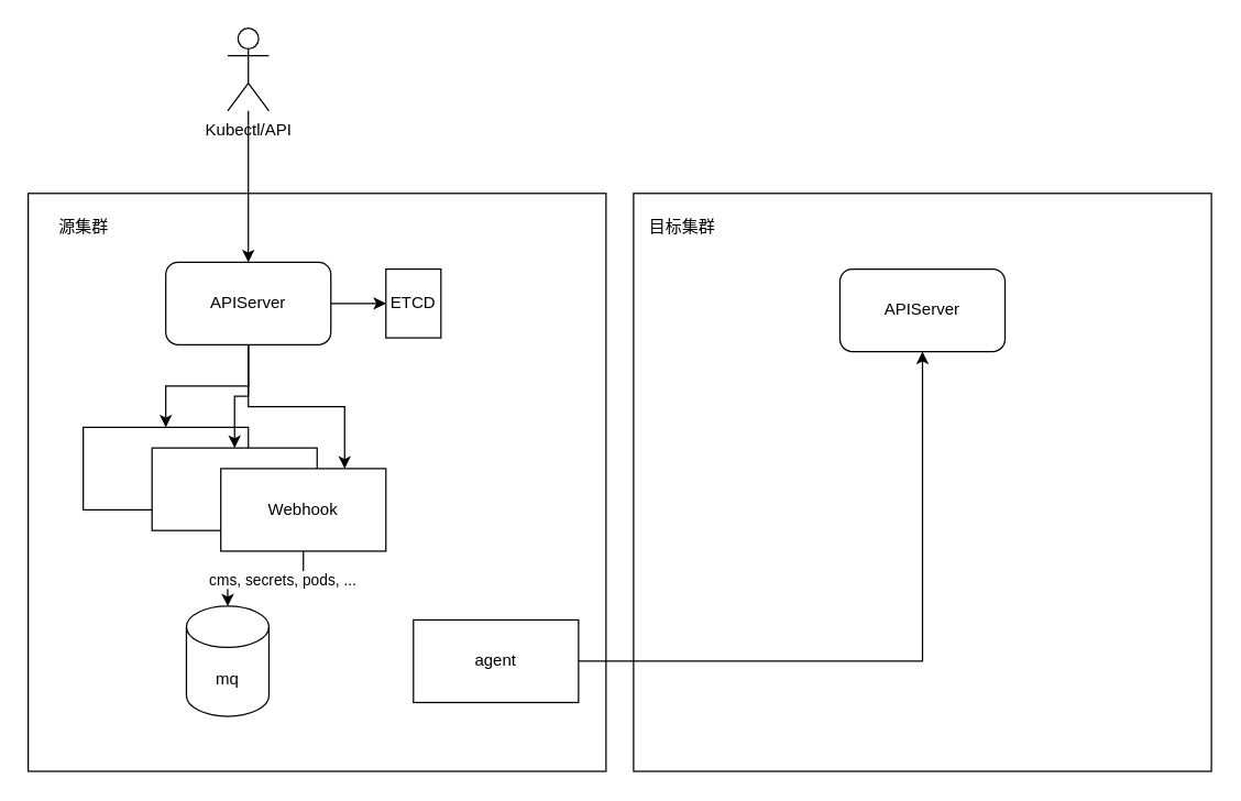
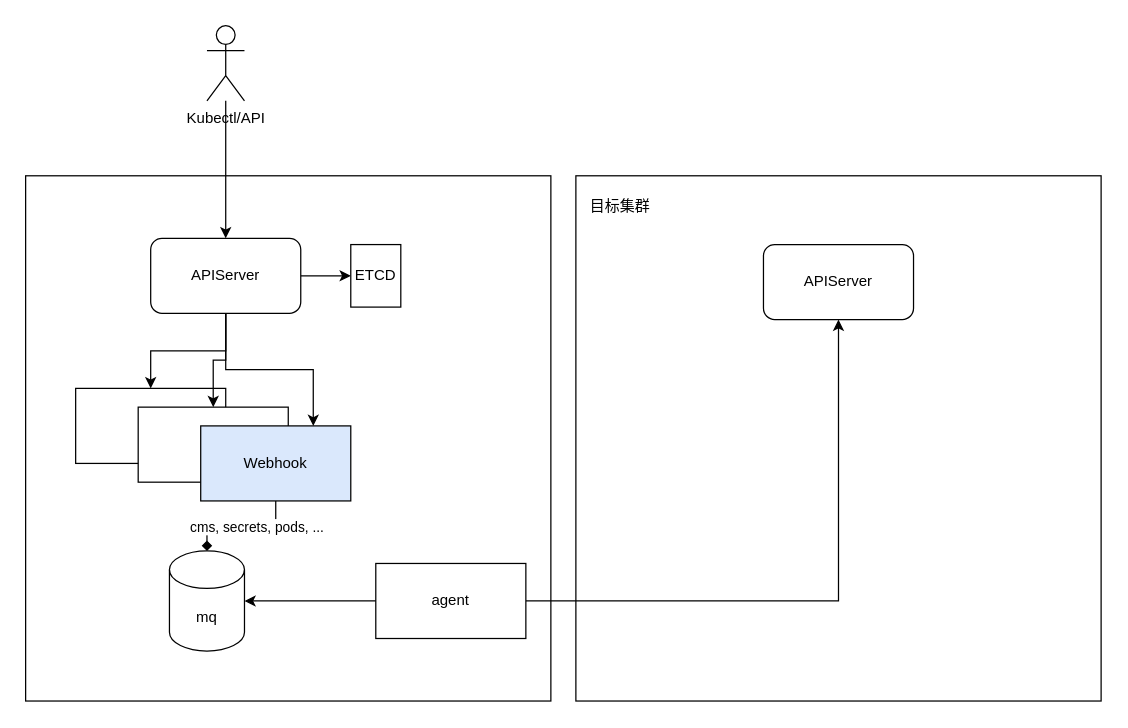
  <mxCell id="0" />
  <mxCell id="1" parent="0" />
  <mxCell id="2" value="" style="whiteSpace=wrap;html=1;aspect=fixed;" parent="1" vertex="1"><mxGeometry x="20" y="140" width="420" height="420" as="geometry" /></mxCell>
- <mxCell id="3" value="源集群" style="text;html=1;align=center;verticalAlign=middle;resizable=0;points=[];autosize=1;strokeColor=none;fillColor=none;" parent="1" vertex="1"><mxGeometry x="30" y="150" width="60" height="30" as="geometry" /></mxCell>
  <mxCell id="4" style="edgeStyle=orthogonalEdgeStyle;rounded=0;orthogonalLoop=1;jettySize=auto;html=1;exitX=0.5;exitY=1;exitDx=0;exitDy=0;entryX=0.75;entryY=0;entryDx=0;entryDy=0;" parent="1" source="6" target="17" edge="1"><mxGeometry relative="1" as="geometry" /></mxCell>
  <mxCell id="5" value="" style="edgeStyle=orthogonalEdgeStyle;rounded=0;orthogonalLoop=1;jettySize=auto;html=1;" parent="1" source="6" target="19" edge="1"><mxGeometry relative="1" as="geometry" /></mxCell>
  <mxCell id="6" value="APIServer" style="rounded=1;whiteSpace=wrap;html=1;" parent="1" vertex="1"><mxGeometry x="120" y="190" width="120" height="60" as="geometry" /></mxCell>
  <mxCell id="7" style="edgeStyle=orthogonalEdgeStyle;rounded=0;orthogonalLoop=1;jettySize=auto;html=1;entryX=0.5;entryY=0;entryDx=0;entryDy=0;" parent="1" source="8" target="6" edge="1"><mxGeometry relative="1" as="geometry" /></mxCell>
  <mxCell id="8" value="Kubectl/API&lt;br&gt;" style="shape=umlActor;verticalLabelPosition=bottom;verticalAlign=top;html=1;outlineConnect=0;" parent="1" vertex="1"><mxGeometry x="165" y="20" width="30" height="60" as="geometry" /></mxCell>
  <mxCell id="9" value="" style="whiteSpace=wrap;html=1;aspect=fixed;" parent="1" vertex="1"><mxGeometry x="460" y="140" width="420" height="420" as="geometry" /></mxCell>
  <mxCell id="10" value="APIServer" style="rounded=1;whiteSpace=wrap;html=1;" parent="1" vertex="1"><mxGeometry x="610" y="195" width="120" height="60" as="geometry" /></mxCell>
  <mxCell id="11" value="目标集群" style="text;html=1;align=center;verticalAlign=middle;resizable=0;points=[];autosize=1;strokeColor=none;fillColor=none;" parent="1" vertex="1"><mxGeometry x="460" y="150" width="70" height="30" as="geometry" /></mxCell>
  <mxCell id="12" value="" style="rounded=0;whiteSpace=wrap;html=1;" parent="1" vertex="1"><mxGeometry x="60" y="310" width="120" height="60" as="geometry" /></mxCell>
  <mxCell id="13" value="" style="rounded=0;whiteSpace=wrap;html=1;" parent="1" vertex="1"><mxGeometry x="110" y="325" width="120" height="60" as="geometry" /></mxCell>
  <mxCell id="14" style="edgeStyle=orthogonalEdgeStyle;rounded=0;orthogonalLoop=1;jettySize=auto;html=1;exitX=0.5;exitY=1;exitDx=0;exitDy=0;entryX=0.5;entryY=0;entryDx=0;entryDy=0;" parent="1" source="6" target="12" edge="1"><mxGeometry relative="1" as="geometry" /></mxCell>
- <mxCell id="15" value="" style="edgeStyle=orthogonalEdgeStyle;rounded=0;orthogonalLoop=1;jettySize=auto;html=1;" parent="1" source="17" target="18" edge="1"><mxGeometry relative="1" as="geometry" /></mxCell>
+ <mxCell id="15" value="" style="edgeStyle=orthogonalEdgeStyle;rounded=0;orthogonalLoop=1;jettySize=auto;html=1;endArrow=diamond;" parent="1" source="17" target="18" edge="1"><mxGeometry relative="1" as="geometry" /></mxCell>
  <mxCell id="16" value="cms, secrets, pods, ..." style="edgeLabel;html=1;align=center;verticalAlign=middle;resizable=0;points=[];" parent="15" vertex="1" connectable="0"><mxGeometry x="-0.25" relative="1" as="geometry"><mxPoint as="offset" /></mxGeometry></mxCell>
- <mxCell id="17" value="Webhook" style="rounded=0;whiteSpace=wrap;html=1;" parent="1" vertex="1"><mxGeometry x="160" y="340" width="120" height="60" as="geometry" /></mxCell>
+ <mxCell id="17" value="Webhook" style="rounded=0;whiteSpace=wrap;html=1;fillColor=#dae8fc;" parent="1" vertex="1"><mxGeometry x="160" y="340" width="120" height="60" as="geometry" /></mxCell>
  <mxCell id="18" value="mq" style="shape=cylinder3;whiteSpace=wrap;html=1;boundedLbl=1;backgroundOutline=1;size=15;direction=east;" parent="1" vertex="1"><mxGeometry x="135" y="440" width="60" height="80" as="geometry" /></mxCell>
  <mxCell id="19" value="ETCD" style="rounded=0;whiteSpace=wrap;html=1;" parent="1" vertex="1"><mxGeometry x="280" y="195" width="40" height="50" as="geometry" /></mxCell>
  <mxCell id="20" style="edgeStyle=orthogonalEdgeStyle;rounded=0;orthogonalLoop=1;jettySize=auto;html=1;exitX=1;exitY=0.5;exitDx=0;exitDy=0;entryX=0.5;entryY=1;entryDx=0;entryDy=0;" edge="1" parent="1" source="21" target="10"><mxGeometry relative="1" as="geometry" /></mxCell>
  <mxCell id="21" value="agent" style="rounded=0;whiteSpace=wrap;html=1;" parent="1" vertex="1"><mxGeometry x="300" y="450" width="120" height="60" as="geometry" /></mxCell>
  <mxCell id="22" style="edgeStyle=orthogonalEdgeStyle;rounded=0;orthogonalLoop=1;jettySize=auto;html=1;exitX=0.5;exitY=1;exitDx=0;exitDy=0;entryX=0.5;entryY=0;entryDx=0;entryDy=0;" parent="1" source="6" target="13" edge="1"><mxGeometry relative="1" as="geometry" /></mxCell>
+ <mxCell id="23" style="edgeStyle=orthogonalEdgeStyle;rounded=0;orthogonalLoop=1;jettySize=auto;html=1;entryX=1;entryY=0.5;entryDx=0;entryDy=0;entryPerimeter=0;" edge="1" parent="1" source="21" target="18"><mxGeometry relative="1" as="geometry" /></mxCell>
